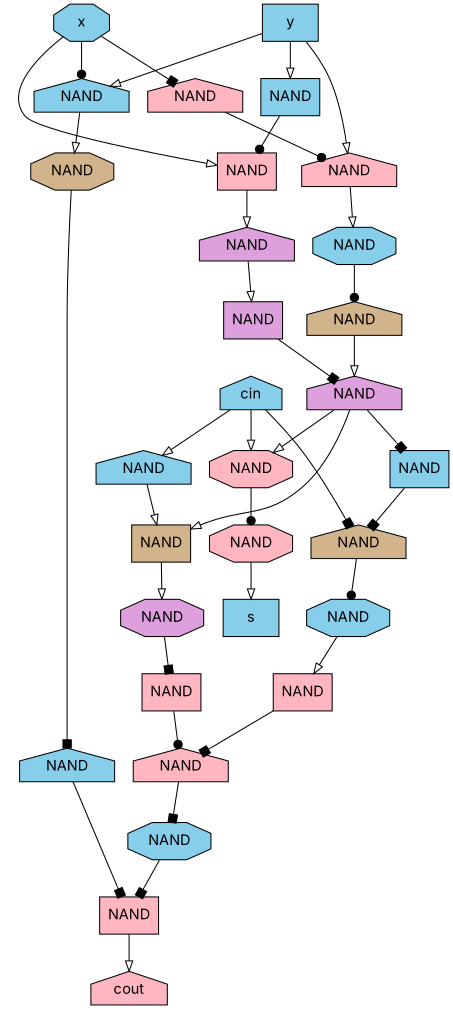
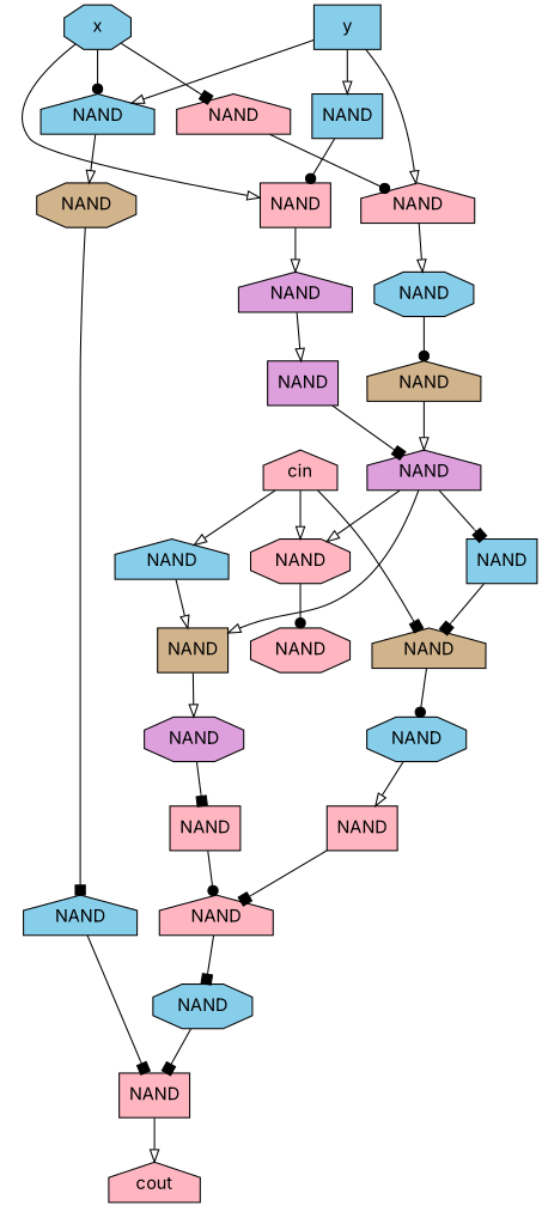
  digraph {
    fontname=Inter
    node [fillcolor=skyblue fontname=Inter shape=house style=filled]
    edge [arrowhead=onormal fontname=Inter]
    n1 [fillcolor=lightpink label=cout]
-   n2 [label=s shape=box]
    n3 [fillcolor=lightpink label=NAND shape=box]
    n4 [label=NAND shape=octagon]
    n5 [label=NAND]
    n6 [fillcolor=lightpink label=NAND shape=octagon]
    n7 [fillcolor=lightpink label=NAND shape=octagon]
    n8 [fillcolor=lightpink label=NAND]
    n9 [fillcolor=lightpink label=NAND shape=box]
    n10 [fillcolor=lightpink label=NAND shape=box]
    n11 [label=NAND shape=octagon]
    n12 [fillcolor=tan label=NAND]
    n13 [label=NAND shape=box]
    n14 [fillcolor=plum label=NAND shape=octagon]
    n15 [fillcolor=tan label=NAND shape=box]
    n16 [label=NAND]
    n17 [fillcolor=tan label=NAND shape=octagon]
    n18 [label=NAND]
    n19 [fillcolor=plum label=NAND]
    n20 [fillcolor=plum label=NAND shape=box]
    n21 [fillcolor=tan label=NAND]
    n22 [fillcolor=plum label=NAND]
    n23 [fillcolor=lightpink label=NAND shape=box]
    n24 [label=NAND shape=box]
    n25 [label=NAND shape=octagon]
    n26 [fillcolor=lightpink label=NAND]
    n27 [fillcolor=lightpink label=NAND]
    n28 [label=y shape=box]
    n29 [label=x shape=octagon]
-   n30 [label=cin]
+   n30 [fillcolor=lightpink label=cin]
    n3 -> n1
    n4 -> n3 [arrowhead=box]
    n5 -> n3 [arrowhead=box]
-   n6 -> n2
    n7 -> n6 [arrowhead=dot]
    n8 -> n4 [arrowhead=box]
    n9 -> n8 [arrowhead=box]
    n10 -> n8 [arrowhead=dot]
    n11 -> n9
    n12 -> n11 [arrowhead=dot]
    n13 -> n12 [arrowhead=box]
    n14 -> n10 [arrowhead=box]
    n15 -> n14
    n16 -> n15
    n17 -> n5 [arrowhead=box]
    n18 -> n17
    n19 -> n7
    n19 -> n13 [arrowhead=box]
    n19 -> n15
    n20 -> n19 [arrowhead=box]
    n21 -> n19
    n22 -> n20
    n23 -> n22
    n24 -> n23 [arrowhead=dot]
    n25 -> n21 [arrowhead=dot]
    n26 -> n25
    n27 -> n26 [arrowhead=dot]
    n28 -> n18
    n28 -> n24
    n28 -> n26
    n29 -> n18 [arrowhead=dot]
    n29 -> n23
    n29 -> n27 [arrowhead=box]
    n30 -> n7
    n30 -> n12 [arrowhead=box]
    n30 -> n16
  }
